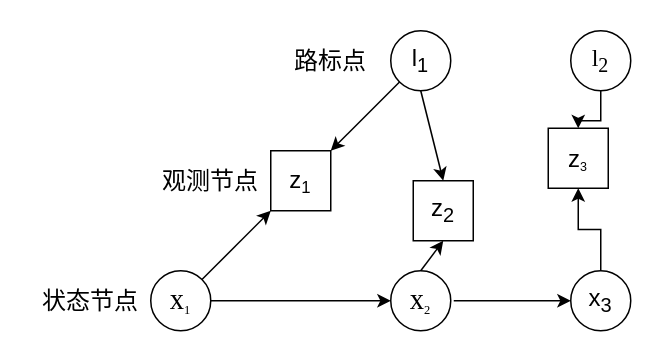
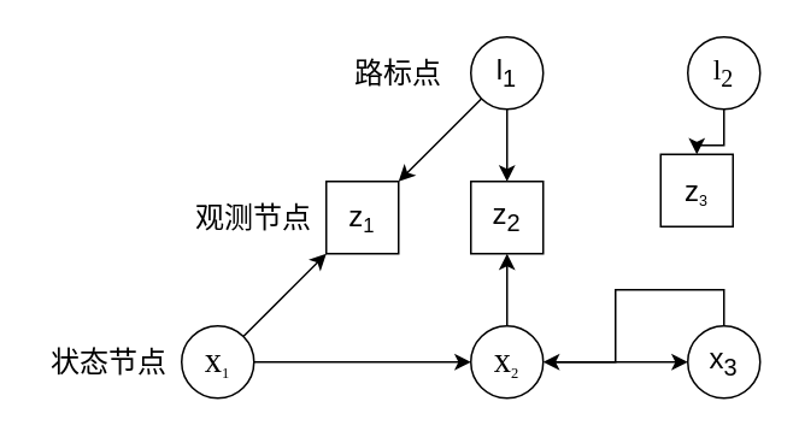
  <mxCell id="0" />
  <mxCell id="1" parent="0" />
  <mxCell id="2" value="" style="ellipse;whiteSpace=wrap;html=1;" vertex="1" parent="1"><mxGeometry x="100" y="180" width="40" height="40" as="geometry" /></mxCell>
  <mxCell id="3" value="&lt;font face=&quot;Times New Roman&quot; style=&quot;font-size: 19px&quot;&gt;x&lt;/font&gt;&lt;font face=&quot;Times New Roman&quot; style=&quot;font-size: 10px&quot;&gt;&lt;sub&gt;2&lt;/sub&gt;&lt;/font&gt;" style="ellipse;whiteSpace=wrap;html=1;" vertex="1" parent="1"><mxGeometry x="260" y="180" width="40" height="40" as="geometry" /></mxCell>
- <mxCell id="4" style="edgeStyle=orthogonalEdgeStyle;rounded=0;orthogonalLoop=1;jettySize=auto;html=1;exitX=0.5;exitY=0;exitDx=0;exitDy=0;entryX=0.5;entryY=1;entryDx=0;entryDy=0;fontFamily=Times New Roman;fontSize=16;" edge="1" parent="1" source="5" target="8"><mxGeometry relative="1" as="geometry" /></mxCell>
+ <mxCell id="4" style="edgeStyle=orthogonalEdgeStyle;rounded=0;orthogonalLoop=1;jettySize=auto;html=1;exitX=0.5;exitY=0;exitDx=0;exitDy=0;fontFamily=Times New Roman;fontSize=16;" edge="1" parent="1" source="5" target="3"><mxGeometry relative="1" as="geometry" /></mxCell>
  <mxCell id="5" value="x&lt;sub&gt;3&lt;br&gt;&lt;/sub&gt;" style="ellipse;whiteSpace=wrap;html=1;fontSize=16;" vertex="1" parent="1"><mxGeometry x="380" y="180" width="40" height="40" as="geometry" /></mxCell>
  <mxCell id="6" value="&lt;font style=&quot;font-size: 16px&quot;&gt;l&lt;sub&gt;1&lt;/sub&gt;&lt;/font&gt;" style="ellipse;whiteSpace=wrap;html=1;" vertex="1" parent="1"><mxGeometry x="260" y="20" width="40" height="40" as="geometry" /></mxCell>
  <mxCell id="7" value="" style="ellipse;whiteSpace=wrap;html=1;fontFamily=Times New Roman;" vertex="1" parent="1"><mxGeometry x="380" y="20" width="40" height="40" as="geometry" /></mxCell>
  <mxCell id="8" value="&lt;span style=&quot;font-size: 16px&quot;&gt;z&lt;/span&gt;&lt;span style=&quot;font-size: 10px&quot;&gt;&lt;sub&gt;3&lt;/sub&gt;&lt;/span&gt;" style="whiteSpace=wrap;html=1;aspect=fixed;" vertex="1" parent="1"><mxGeometry x="365" y="85" width="40" height="40" as="geometry" /></mxCell>
  <mxCell id="9" value="" style="whiteSpace=wrap;html=1;aspect=fixed;" vertex="1" parent="1"><mxGeometry x="180" y="100" width="40" height="40" as="geometry" /></mxCell>
  <mxCell id="10" value="" style="endArrow=classic;html=1;exitX=1;exitY=0;exitDx=0;exitDy=0;" edge="1" parent="1" source="2"><mxGeometry width="50" height="50" relative="1" as="geometry"><mxPoint x="130" y="190" as="sourcePoint" /><mxPoint x="180" y="140" as="targetPoint" /></mxGeometry></mxCell>
  <mxCell id="11" value="" style="endArrow=classic;html=1;entryX=1;entryY=0;entryDx=0;entryDy=0;" edge="1" parent="1" source="6" target="9"><mxGeometry width="50" height="50" relative="1" as="geometry"><mxPoint x="175" y="70" as="sourcePoint" /><mxPoint x="225" y="20" as="targetPoint" /></mxGeometry></mxCell>
  <mxCell id="12" value="&lt;font face=&quot;Times New Roman&quot; style=&quot;font-size: 19px&quot;&gt;x&lt;/font&gt;&lt;font face=&quot;Times New Roman&quot; size=&quot;1&quot;&gt;&lt;sub&gt;1&lt;/sub&gt;&lt;/font&gt;" style="text;html=1;strokeColor=none;fillColor=none;align=center;verticalAlign=middle;whiteSpace=wrap;rounded=0;" vertex="1" parent="1"><mxGeometry x="100" y="180" width="40" height="40" as="geometry" /></mxCell>
  <mxCell id="13" value="&lt;font style=&quot;font-size: 16px&quot;&gt;z&lt;/font&gt;&lt;font style=&quot;font-size: 13.333px&quot;&gt;&lt;sub&gt;1&lt;/sub&gt;&lt;/font&gt;" style="text;html=1;strokeColor=none;fillColor=none;align=center;verticalAlign=middle;whiteSpace=wrap;rounded=0;" vertex="1" parent="1"><mxGeometry x="180" y="100" width="40" height="40" as="geometry" /></mxCell>
  <mxCell id="14" style="edgeStyle=orthogonalEdgeStyle;rounded=0;orthogonalLoop=1;jettySize=auto;html=1;exitX=0.5;exitY=1;exitDx=0;exitDy=0;fontFamily=Times New Roman;fontSize=16;" edge="1" parent="1" source="15" target="8"><mxGeometry relative="1" as="geometry" /></mxCell>
  <mxCell id="15" value="&lt;font style=&quot;font-size: 16px&quot;&gt;l&lt;sub&gt;2&lt;/sub&gt;&lt;/font&gt;" style="text;html=1;strokeColor=none;fillColor=none;align=center;verticalAlign=middle;whiteSpace=wrap;rounded=0;fontFamily=Times New Roman;" vertex="1" parent="1"><mxGeometry x="380" y="20" width="40" height="40" as="geometry" /></mxCell>
- <mxCell id="16" value="z&lt;sub&gt;2&lt;/sub&gt;" style="whiteSpace=wrap;html=1;aspect=fixed;fontSize=16;" vertex="1" parent="1"><mxGeometry x="275" y="120" width="40" height="40" as="geometry" /></mxCell>
+ <mxCell id="16" value="z&lt;sub&gt;2&lt;/sub&gt;" style="whiteSpace=wrap;html=1;aspect=fixed;fontSize=16;" vertex="1" parent="1"><mxGeometry x="260" y="100" width="40" height="40" as="geometry" /></mxCell>
  <mxCell id="17" value="" style="endArrow=classic;html=1;fontFamily=Times New Roman;fontSize=16;entryX=0.5;entryY=0;entryDx=0;entryDy=0;exitX=0.5;exitY=1;exitDx=0;exitDy=0;" edge="1" parent="1" source="6" target="16"><mxGeometry width="50" height="50" relative="1" as="geometry"><mxPoint x="260" y="80" as="sourcePoint" /><mxPoint x="310" y="30" as="targetPoint" /></mxGeometry></mxCell>
  <mxCell id="18" value="" style="endArrow=classic;html=1;fontFamily=Times New Roman;fontSize=16;entryX=0;entryY=0.5;entryDx=0;entryDy=0;" edge="1" parent="1" target="3"><mxGeometry width="50" height="50" relative="1" as="geometry"><mxPoint x="140" y="200" as="sourcePoint" /><mxPoint x="190" y="150" as="targetPoint" /></mxGeometry></mxCell>
  <mxCell id="19" value="" style="endArrow=classic;html=1;fontFamily=Times New Roman;fontSize=16;entryX=0;entryY=0.5;entryDx=0;entryDy=0;" edge="1" parent="1" target="5"><mxGeometry width="50" height="50" relative="1" as="geometry"><mxPoint x="302" y="200" as="sourcePoint" /><mxPoint x="310" y="30" as="targetPoint" /></mxGeometry></mxCell>
  <mxCell id="20" value="" style="endArrow=classic;html=1;exitX=1;exitY=0;exitDx=0;exitDy=0;entryX=0.5;entryY=1;entryDx=0;entryDy=0;" edge="1" parent="1" target="16"><mxGeometry width="50" height="50" relative="1" as="geometry"><mxPoint x="280.002" y="179.998" as="sourcePoint" /><mxPoint x="325.86" y="134.14" as="targetPoint" /></mxGeometry></mxCell>
  <mxCell id="21" value="状态节点" style="text;html=1;strokeColor=none;fillColor=none;align=center;verticalAlign=middle;whiteSpace=wrap;rounded=0;fontFamily=Times New Roman;fontSize=16;" vertex="1" parent="1"><mxGeometry x="20" y="180" width="80" height="40" as="geometry" /></mxCell>
  <mxCell id="22" value="观测节点" style="text;html=1;strokeColor=none;fillColor=none;align=center;verticalAlign=middle;whiteSpace=wrap;rounded=0;fontFamily=Times New Roman;fontSize=16;" vertex="1" parent="1"><mxGeometry x="100" y="100" width="80" height="40" as="geometry" /></mxCell>
  <mxCell id="23" value="路标点" style="text;html=1;strokeColor=none;fillColor=none;align=center;verticalAlign=middle;whiteSpace=wrap;rounded=0;fontFamily=Times New Roman;fontSize=16;" vertex="1" parent="1"><mxGeometry x="180" y="20" width="80" height="40" as="geometry" /></mxCell>
